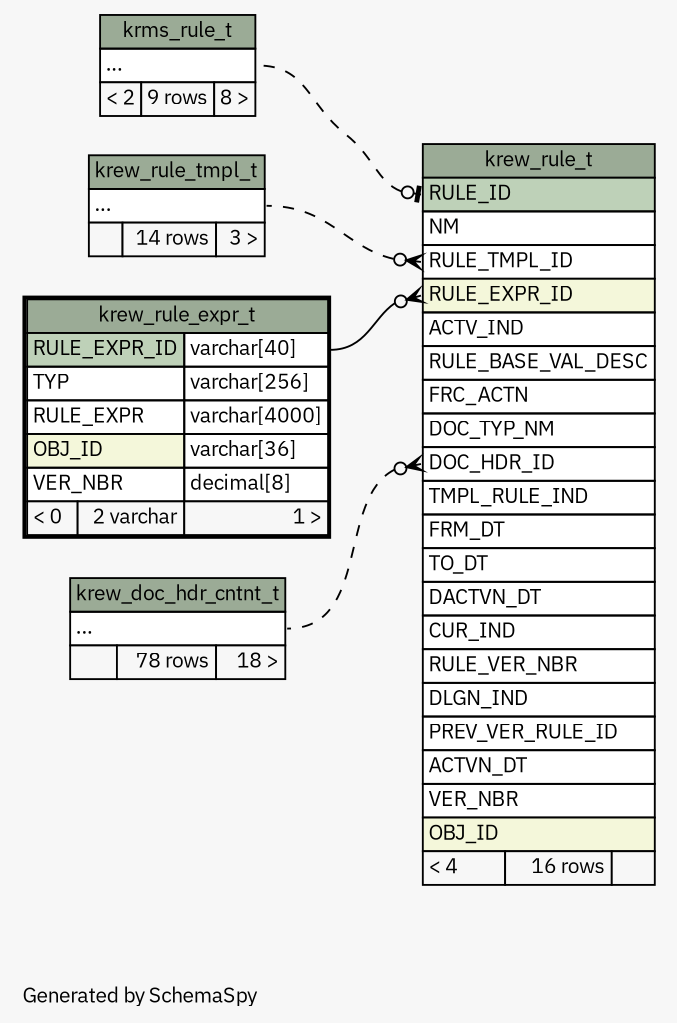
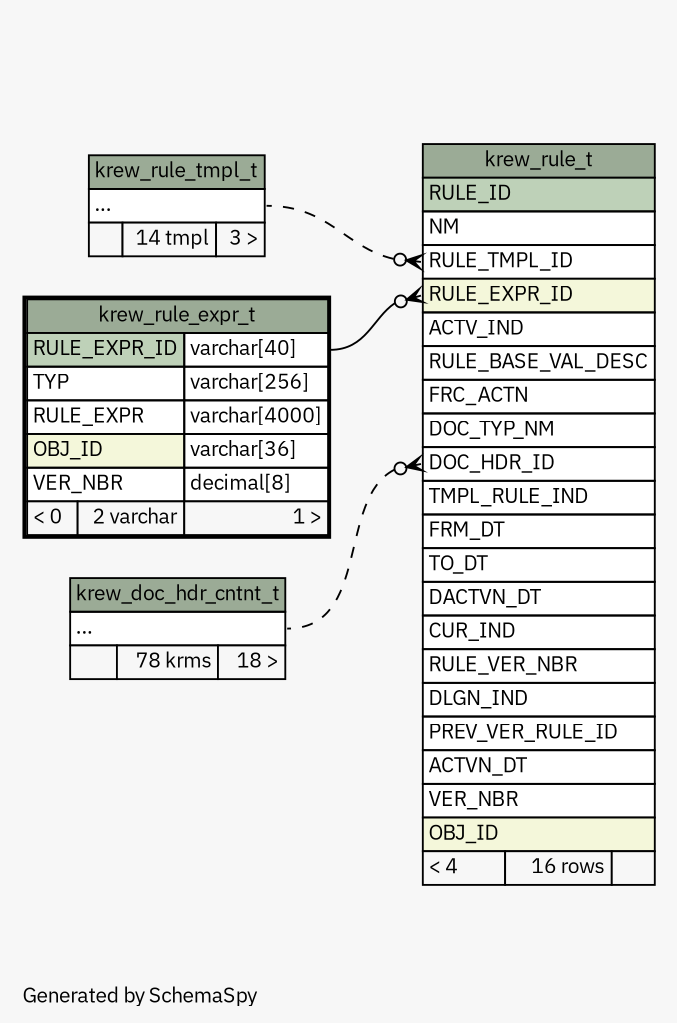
  digraph {
    bgcolor="#f7f7f7"
    fontname="IBM Plex Sans"
    fontsize=11
    label="\nGenerated by SchemaSpy"
    labeljust=l
    nodesep=0.18
    rankdir=RL
    ranksep=0.46
    node [fontname="IBM Plex Sans" fontsize=11 shape=plaintext]
    edge [arrowhead=none arrowsize=0.8 arrowtail=crowodot dir=back fontname="IBM Plex Sans" headport="elipses:e" style=dashed]
    n1 [label=<     <TABLE BORDER="0" CELLBORDER="1" CELLSPACING="0" BGCOLOR="#ffffff">       <TR><TD COLSPAN="3" BGCOLOR="#9bab96" ALIGN="CENTER">krew_rule_t</TD></TR>       <TR><TD PORT="RULE_ID" COLSPAN="3" BGCOLOR="#bed1b8" ALIGN="LEFT">RULE_ID</TD></TR>       <TR><TD PORT="NM" COLSPAN="3" ALIGN="LEFT">NM</TD></TR>       <TR><TD PORT="RULE_TMPL_ID" COLSPAN="3" ALIGN="LEFT">RULE_TMPL_ID</TD></TR>       <TR><TD PORT="RULE_EXPR_ID" COLSPAN="3" BGCOLOR="#f4f7da" ALIGN="LEFT">RULE_EXPR_ID</TD></TR>       <TR><TD PORT="ACTV_IND" COLSPAN="3" ALIGN="LEFT">ACTV_IND</TD></TR>       <TR><TD PORT="RULE_BASE_VAL_DESC" COLSPAN="3" ALIGN="LEFT">RULE_BASE_VAL_DESC</TD></TR>       <TR><TD PORT="FRC_ACTN" COLSPAN="3" ALIGN="LEFT">FRC_ACTN</TD></TR>       <TR><TD PORT="DOC_TYP_NM" COLSPAN="3" ALIGN="LEFT">DOC_TYP_NM</TD></TR>       <TR><TD PORT="DOC_HDR_ID" COLSPAN="3" ALIGN="LEFT">DOC_HDR_ID</TD></TR>       <TR><TD PORT="TMPL_RULE_IND" COLSPAN="3" ALIGN="LEFT">TMPL_RULE_IND</TD></TR>       <TR><TD PORT="FRM_DT" COLSPAN="3" ALIGN="LEFT">FRM_DT</TD></TR>       <TR><TD PORT="TO_DT" COLSPAN="3" ALIGN="LEFT">TO_DT</TD></TR>       <TR><TD PORT="DACTVN_DT" COLSPAN="3" ALIGN="LEFT">DACTVN_DT</TD></TR>       <TR><TD PORT="CUR_IND" COLSPAN="3" ALIGN="LEFT">CUR_IND</TD></TR>       <TR><TD PORT="RULE_VER_NBR" COLSPAN="3" ALIGN="LEFT">RULE_VER_NBR</TD></TR>       <TR><TD PORT="DLGN_IND" COLSPAN="3" ALIGN="LEFT">DLGN_IND</TD></TR>       <TR><TD PORT="PREV_VER_RULE_ID" COLSPAN="3" ALIGN="LEFT">PREV_VER_RULE_ID</TD></TR>       <TR><TD PORT="ACTVN_DT" COLSPAN="3" ALIGN="LEFT">ACTVN_DT</TD></TR>       <TR><TD PORT="VER_NBR" COLSPAN="3" ALIGN="LEFT">VER_NBR</TD></TR>       <TR><TD PORT="OBJ_ID" COLSPAN="3" BGCOLOR="#f4f7da" ALIGN="LEFT">OBJ_ID</TD></TR>       <TR><TD ALIGN="LEFT" BGCOLOR="#f7f7f7">&lt; 4</TD><TD ALIGN="RIGHT" BGCOLOR="#f7f7f7">16 rows</TD><TD ALIGN="RIGHT" BGCOLOR="#f7f7f7">  </TD></TR>     </TABLE>>]
-   n2 [label=<     <TABLE BORDER="0" CELLBORDER="1" CELLSPACING="0" BGCOLOR="#ffffff">       <TR><TD COLSPAN="3" BGCOLOR="#9bab96" ALIGN="CENTER">krew_doc_hdr_cntnt_t</TD></TR>       <TR><TD PORT="elipses" COLSPAN="3" ALIGN="LEFT">...</TD></TR>       <TR><TD ALIGN="LEFT" BGCOLOR="#f7f7f7">  </TD><TD ALIGN="RIGHT" BGCOLOR="#f7f7f7">78 rows</TD><TD ALIGN="RIGHT" BGCOLOR="#f7f7f7">18 &gt;</TD></TR>     </TABLE>>]
+   n2 [label=<     <TABLE BORDER="0" CELLBORDER="1" CELLSPACING="0" BGCOLOR="#ffffff">       <TR><TD COLSPAN="3" BGCOLOR="#9bab96" ALIGN="CENTER">krew_doc_hdr_cntnt_t</TD></TR>       <TR><TD PORT="elipses" COLSPAN="3" ALIGN="LEFT">...</TD></TR>       <TR><TD ALIGN="LEFT" BGCOLOR="#f7f7f7">  </TD><TD ALIGN="RIGHT" BGCOLOR="#f7f7f7">78 krms</TD><TD ALIGN="RIGHT" BGCOLOR="#f7f7f7">18 &gt;</TD></TR>     </TABLE>>]
    n3 [label=<     <TABLE BORDER="2" CELLBORDER="1" CELLSPACING="0" BGCOLOR="#ffffff">       <TR><TD COLSPAN="3" BGCOLOR="#9bab96" ALIGN="CENTER">krew_rule_expr_t</TD></TR>       <TR><TD PORT="RULE_EXPR_ID" COLSPAN="2" BGCOLOR="#bed1b8" ALIGN="LEFT">RULE_EXPR_ID</TD><TD PORT="RULE_EXPR_ID.type" ALIGN="LEFT">varchar[40]</TD></TR>       <TR><TD PORT="TYP" COLSPAN="2" ALIGN="LEFT">TYP</TD><TD PORT="TYP.type" ALIGN="LEFT">varchar[256]</TD></TR>       <TR><TD PORT="RULE_EXPR" COLSPAN="2" ALIGN="LEFT">RULE_EXPR</TD><TD PORT="RULE_EXPR.type" ALIGN="LEFT">varchar[4000]</TD></TR>       <TR><TD PORT="OBJ_ID" COLSPAN="2" BGCOLOR="#f4f7da" ALIGN="LEFT">OBJ_ID</TD><TD PORT="OBJ_ID.type" ALIGN="LEFT">varchar[36]</TD></TR>       <TR><TD PORT="VER_NBR" COLSPAN="2" ALIGN="LEFT">VER_NBR</TD><TD PORT="VER_NBR.type" ALIGN="LEFT">decimal[8]</TD></TR>       <TR><TD ALIGN="LEFT" BGCOLOR="#f7f7f7">&lt; 0</TD><TD ALIGN="RIGHT" BGCOLOR="#f7f7f7">2 varchar</TD><TD ALIGN="RIGHT" BGCOLOR="#f7f7f7">1 &gt;</TD></TR>     </TABLE>>]
-   n4 [label=<     <TABLE BORDER="0" CELLBORDER="1" CELLSPACING="0" BGCOLOR="#ffffff">       <TR><TD COLSPAN="3" BGCOLOR="#9bab96" ALIGN="CENTER">krms_rule_t</TD></TR>       <TR><TD PORT="elipses" COLSPAN="3" ALIGN="LEFT">...</TD></TR>       <TR><TD ALIGN="LEFT" BGCOLOR="#f7f7f7">&lt; 2</TD><TD ALIGN="RIGHT" BGCOLOR="#f7f7f7">9 rows</TD><TD ALIGN="RIGHT" BGCOLOR="#f7f7f7">8 &gt;</TD></TR>     </TABLE>>]
-   n5 [label=<     <TABLE BORDER="0" CELLBORDER="1" CELLSPACING="0" BGCOLOR="#ffffff">       <TR><TD COLSPAN="3" BGCOLOR="#9bab96" ALIGN="CENTER">krew_rule_tmpl_t</TD></TR>       <TR><TD PORT="elipses" COLSPAN="3" ALIGN="LEFT">...</TD></TR>       <TR><TD ALIGN="LEFT" BGCOLOR="#f7f7f7">  </TD><TD ALIGN="RIGHT" BGCOLOR="#f7f7f7">14 rows</TD><TD ALIGN="RIGHT" BGCOLOR="#f7f7f7">3 &gt;</TD></TR>     </TABLE>>]
+   n5 [label=<     <TABLE BORDER="0" CELLBORDER="1" CELLSPACING="0" BGCOLOR="#ffffff">       <TR><TD COLSPAN="3" BGCOLOR="#9bab96" ALIGN="CENTER">krew_rule_tmpl_t</TD></TR>       <TR><TD PORT="elipses" COLSPAN="3" ALIGN="LEFT">...</TD></TR>       <TR><TD ALIGN="LEFT" BGCOLOR="#f7f7f7">  </TD><TD ALIGN="RIGHT" BGCOLOR="#f7f7f7">14 tmpl</TD><TD ALIGN="RIGHT" BGCOLOR="#f7f7f7">3 &gt;</TD></TR>     </TABLE>>]
    n1 -> n2 [tailport="DOC_HDR_ID:w"]
    n1 -> n3 [headport="RULE_EXPR_ID.type:e" tailport="RULE_EXPR_ID:w" style=""]
-   n1 -> n4 [arrowtail=teeodot tailport="RULE_ID:w"]
    n1 -> n5 [tailport="RULE_TMPL_ID:w"]
  }
